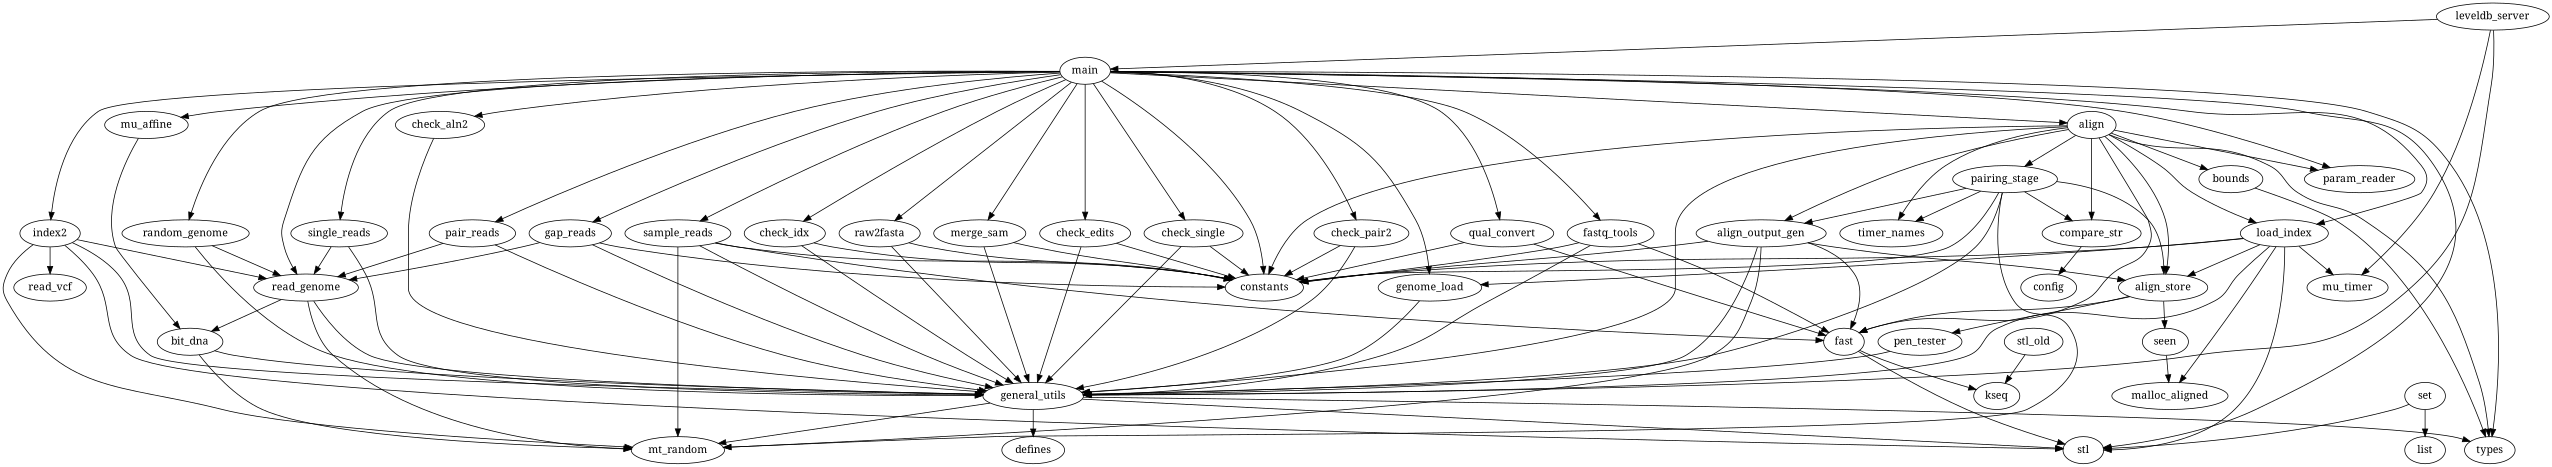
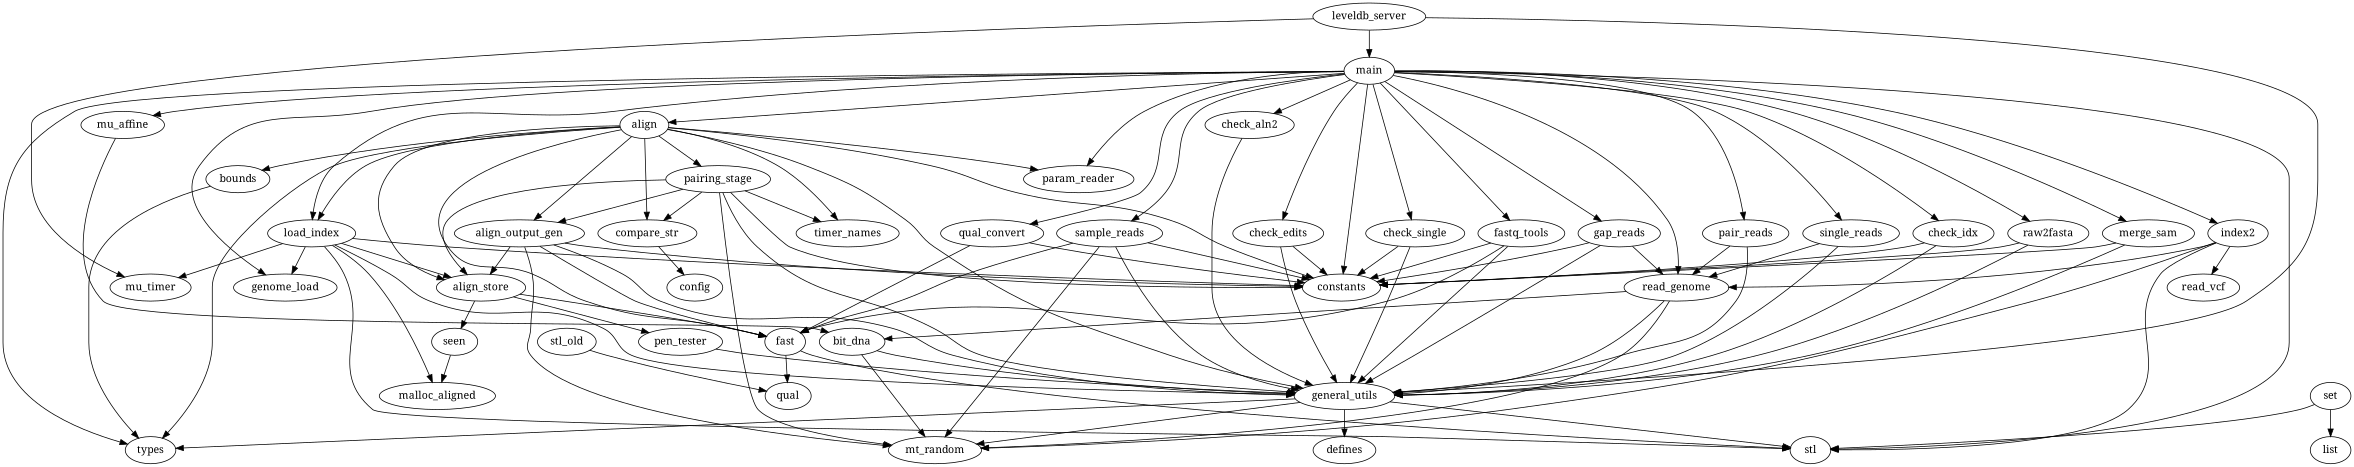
  digraph {
    clusterrank=local
    fontname="Noto Serif"
    fontsize=16
    node [fontname="Noto Serif"]
    edge [fontname="Noto Serif"]
    fast
-   kseq
+   kseq [label=qual]
    stl
    index2
    mt_random
    general_utils
    read_genome
    read_vcf
    types
    defines
    bit_dna
    pairing_stage
    constants
    align_store
    timer_names
    align_output_gen
    compare_str
    pen_tester
    seen
    config
    load_index
    genome_load
    mu_timer
    malloc_aligned
    align
    param_reader
    bounds
    main
    gap_reads
-   random_genome
    pair_reads
    fastq_tools
    sample_reads
    qual_convert
    single_reads
    check_idx
    mu_affine
    raw2fasta
    merge_sam
    check_edits
    check_single
-   check_pair2
    check_aln2
    stl_old
    set
    list
    leveldb_server
    fast -> kseq
    fast -> stl
    index2 -> stl
    index2 -> mt_random
-   index2 -> general_utils
    index2 -> read_genome
    index2 -> read_vcf
    general_utils -> stl
    general_utils -> mt_random
    general_utils -> types
    general_utils -> defines
    read_genome -> mt_random
    read_genome -> general_utils
    read_genome -> bit_dna
    bit_dna -> mt_random
    bit_dna -> general_utils
    pairing_stage -> mt_random
    pairing_stage -> general_utils
    pairing_stage -> constants
    pairing_stage -> align_store
    pairing_stage -> timer_names
    pairing_stage -> align_output_gen
    pairing_stage -> compare_str
    align_store -> fast
    align_store -> pen_tester
    align_store -> seen
    align_output_gen -> fast
    align_output_gen -> mt_random
    align_output_gen -> general_utils
    align_output_gen -> constants
    align_output_gen -> align_store
    compare_str -> config
    pen_tester -> general_utils
    seen -> malloc_aligned
    load_index -> stl
    load_index -> general_utils
    load_index -> constants
    load_index -> align_store
    load_index -> genome_load
    load_index -> mu_timer
    load_index -> malloc_aligned
-   genome_load -> general_utils
    align -> fast
    align -> general_utils
    align -> types
    align -> pairing_stage
    align -> constants
    align -> align_store
    align -> timer_names
    align -> align_output_gen
    align -> compare_str
    align -> load_index
    align -> param_reader
    align -> bounds
    bounds -> types
    main -> stl
    main -> index2
    main -> read_genome
    main -> types
    main -> constants
    main -> load_index
    main -> genome_load
    main -> align
    main -> param_reader
    main -> gap_reads
-   main -> random_genome
    main -> pair_reads
    main -> fastq_tools
    main -> sample_reads
    main -> qual_convert
    main -> single_reads
    main -> check_idx
    main -> mu_affine
    main -> raw2fasta
    main -> merge_sam
    main -> check_edits
    main -> check_single
-   main -> check_pair2
    main -> check_aln2
    gap_reads -> general_utils
    gap_reads -> read_genome
    gap_reads -> constants
-   random_genome -> general_utils
-   random_genome -> read_genome
    pair_reads -> general_utils
    pair_reads -> read_genome
    fastq_tools -> fast
    fastq_tools -> general_utils
    fastq_tools -> constants
    sample_reads -> fast
    sample_reads -> mt_random
    sample_reads -> general_utils
    sample_reads -> constants
    qual_convert -> fast
    qual_convert -> constants
    single_reads -> general_utils
    single_reads -> read_genome
    check_idx -> general_utils
    check_idx -> constants
    mu_affine -> bit_dna
    raw2fasta -> general_utils
    raw2fasta -> constants
    merge_sam -> general_utils
    merge_sam -> constants
    check_edits -> general_utils
    check_edits -> constants
    check_single -> general_utils
    check_single -> constants
-   check_pair2 -> general_utils
-   check_pair2 -> constants
    check_aln2 -> general_utils
    stl_old -> kseq
    set -> stl
    set -> list
    leveldb_server -> general_utils
    leveldb_server -> mu_timer
    leveldb_server -> main
  }
